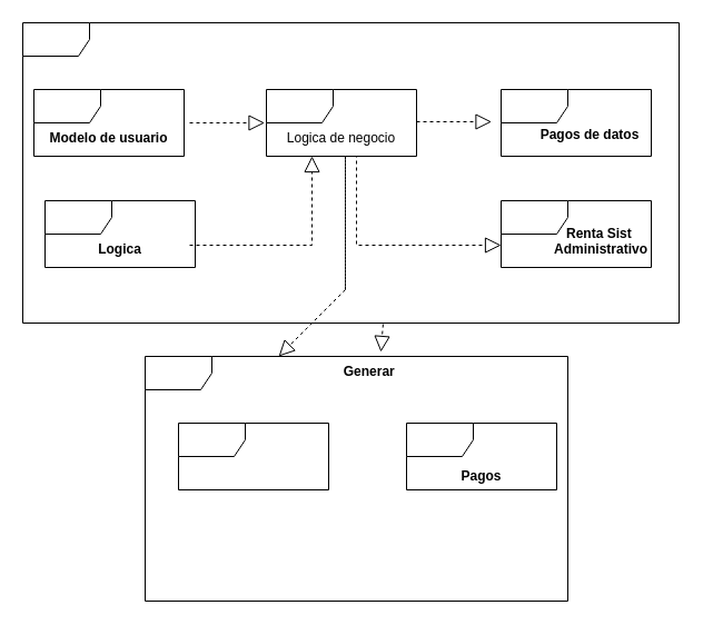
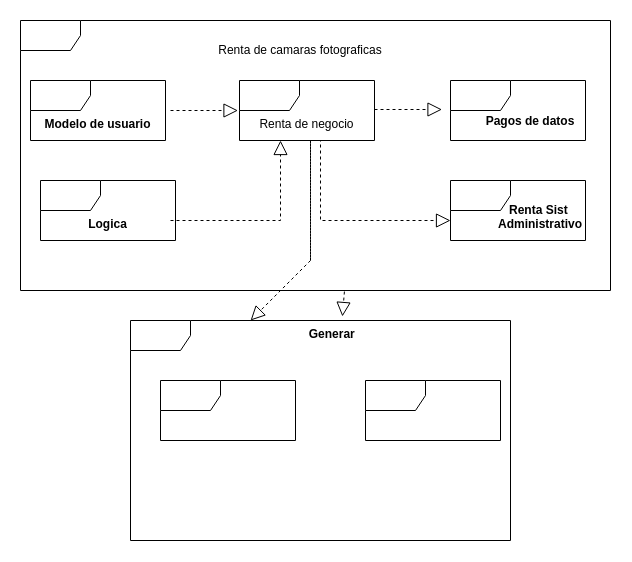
  <mxCell id="0" />
  <mxCell id="1" parent="0" />
  <mxCell id="2" value="" style="shape=umlFrame;whiteSpace=wrap;html=1;" vertex="1" parent="1"><mxGeometry x="20" width="590" height="270" as="geometry" y="20" /></mxCell>
+ <mxCell id="3" value="Renta de camaras fotograficas" style="text;html=1;strokeColor=none;fillColor=none;align=center;verticalAlign=middle;whiteSpace=wrap;rounded=0;" vertex="1" parent="1"><mxGeometry x="215" y="35" width="170" height="30" as="geometry" /></mxCell>
  <mxCell id="4" value="" style="shape=umlFrame;whiteSpace=wrap;html=1;" vertex="1" parent="1"><mxGeometry x="30" y="80" width="135" height="60" as="geometry" /></mxCell>
  <mxCell id="5" value="Modelo de usuario" style="text;align=center;fontStyle=1;verticalAlign=middle;spacingLeft=3;spacingRight=3;strokeColor=none;rotatable=0;points=[[0,0.5],[1,0.5]];portConstraint=eastwest;" vertex="1" parent="1"><mxGeometry x="57.5" y="110" width="80" height="26" as="geometry" /></mxCell>
  <mxCell id="6" value="" style="shape=umlFrame;whiteSpace=wrap;html=1;" vertex="1" parent="1"><mxGeometry x="239" y="80" width="135" height="60" as="geometry" /></mxCell>
  <mxCell id="7" value="" style="shape=umlFrame;whiteSpace=wrap;html=1;" vertex="1" parent="1"><mxGeometry x="450" y="80" width="135" height="60" as="geometry" /></mxCell>
- <mxCell id="8" value="Logica de negocio" style="text;align=center;fontStyle=0;verticalAlign=middle;spacingLeft=3;spacingRight=3;strokeColor=none;rotatable=0;points=[[0,0.5],[1,0.5]];portConstraint=eastwest;" vertex="1" parent="1"><mxGeometry x="266.5" y="110" width="80" height="26" as="geometry" /></mxCell>
+ <mxCell id="8" value="Renta de negocio" style="text;align=center;fontStyle=0;verticalAlign=middle;spacingLeft=3;spacingRight=3;strokeColor=none;rotatable=0;points=[[0,0.5],[1,0.5]];portConstraint=eastwest;" vertex="1" parent="1"><mxGeometry x="266.5" y="110" width="80" height="26" as="geometry" /></mxCell>
  <mxCell id="9" value="Pagos de datos&#10;" style="text;align=center;fontStyle=1;verticalAlign=middle;spacingLeft=3;spacingRight=3;strokeColor=none;rotatable=0;points=[[0,0.5],[1,0.5]];portConstraint=eastwest;" vertex="1" parent="1"><mxGeometry x="490" y="114" width="80" height="26" as="geometry" /></mxCell>
  <mxCell id="10" value="" style="shape=umlFrame;whiteSpace=wrap;html=1;" vertex="1" parent="1"><mxGeometry x="40" y="180" width="135" height="60" as="geometry" /></mxCell>
  <mxCell id="11" value="Logica" style="text;align=center;fontStyle=1;verticalAlign=middle;spacingLeft=3;spacingRight=3;strokeColor=none;rotatable=0;points=[[0,0.5],[1,0.5]];portConstraint=eastwest;" vertex="1" parent="1"><mxGeometry x="67.5" y="210" width="80" height="26" as="geometry" /></mxCell>
  <mxCell id="12" value="" style="shape=umlFrame;whiteSpace=wrap;html=1;" vertex="1" parent="1"><mxGeometry x="450" y="180" width="135" height="60" as="geometry" /></mxCell>
  <mxCell id="13" value="Renta Sist &#10;Administrativo&#10;" style="text;align=center;fontStyle=1;verticalAlign=middle;spacingLeft=3;spacingRight=3;strokeColor=none;rotatable=0;points=[[0,0.5],[1,0.5]];portConstraint=eastwest;" vertex="1" parent="1"><mxGeometry x="500" y="210" width="80" height="26" as="geometry" /></mxCell>
  <mxCell id="14" value="" style="endArrow=block;dashed=1;endFill=0;endSize=12;html=1;rounded=0;" edge="1" parent="1"><mxGeometry width="160" relative="1" as="geometry"><mxPoint x="170" y="220" as="sourcePoint" /><mxPoint x="280" y="140" as="targetPoint" /><Array as="points"><mxPoint x="170" y="220" /><mxPoint x="280" y="220" /></Array></mxGeometry></mxCell>
  <mxCell id="15" value="" style="endArrow=block;dashed=1;endFill=0;endSize=12;html=1;rounded=0;" edge="1" parent="1"><mxGeometry width="160" relative="1" as="geometry"><mxPoint x="170" y="110" as="sourcePoint" /><mxPoint x="237.5" y="110" as="targetPoint" /><Array as="points"><mxPoint x="237.5" y="110" /></Array></mxGeometry></mxCell>
  <mxCell id="16" value="" style="endArrow=block;dashed=1;endFill=0;endSize=12;html=1;rounded=0;" edge="1" parent="1"><mxGeometry width="160" relative="1" as="geometry"><mxPoint x="374" y="109" as="sourcePoint" /><mxPoint x="441.5" y="109" as="targetPoint" /><Array as="points"><mxPoint x="441.5" y="109" /></Array></mxGeometry></mxCell>
  <mxCell id="17" value="" style="endArrow=block;dashed=1;endFill=0;endSize=12;html=1;rounded=0;" edge="1" parent="1"><mxGeometry width="160" relative="1" as="geometry"><mxPoint x="310" y="140" as="sourcePoint" /><mxPoint x="450" y="220" as="targetPoint" /><Array as="points"><mxPoint x="340" y="140" /><mxPoint x="320" y="140" /><mxPoint x="320" y="220" /></Array></mxGeometry></mxCell>
  <mxCell id="18" value="" style="shape=umlFrame;whiteSpace=wrap;html=1;" vertex="1" parent="1"><mxGeometry x="130" y="320" width="380" height="220" as="geometry" /></mxCell>
  <mxCell id="19" value="" style="shape=umlFrame;whiteSpace=wrap;html=1;" vertex="1" parent="1"><mxGeometry x="160" y="380" width="135" height="60" as="geometry" /></mxCell>
  <mxCell id="20" value="" style="shape=umlFrame;whiteSpace=wrap;html=1;" vertex="1" parent="1"><mxGeometry x="365" y="380" width="135" height="60" as="geometry" /></mxCell>
  <mxCell id="21" value="Generar" style="text;align=center;fontStyle=1;verticalAlign=middle;spacingLeft=3;spacingRight=3;strokeColor=none;rotatable=0;points=[[0,0.5],[1,0.5]];portConstraint=eastwest;" vertex="1" parent="1"><mxGeometry x="260" y="320" width="143.5" height="26" as="geometry" /></mxCell>
- <mxCell id="22" value="Pagos" style="text;align=center;fontStyle=1;verticalAlign=middle;spacingLeft=3;spacingRight=3;strokeColor=none;rotatable=0;points=[[0,0.5],[1,0.5]];portConstraint=eastwest;" vertex="1" parent="1"><mxGeometry x="392.5" y="414" width="80" height="26" as="geometry" /></mxCell>
  <mxCell id="23" value="" style="endArrow=block;dashed=1;endFill=0;endSize=12;html=1;rounded=0;entryX=0.316;entryY=0;entryDx=0;entryDy=0;entryPerimeter=0;" edge="1" parent="1" target="18"><mxGeometry width="160" relative="1" as="geometry"><mxPoint x="310" y="260" as="sourcePoint" /><mxPoint x="420" y="260" as="targetPoint" /><Array as="points"><mxPoint x="310" y="140" /><mxPoint x="310" y="260" /></Array></mxGeometry></mxCell>
  <mxCell id="24" value="" style="endArrow=block;dashed=1;endFill=0;endSize=12;html=1;rounded=0;exitX=0.549;exitY=1.004;exitDx=0;exitDy=0;exitPerimeter=0;entryX=0.571;entryY=-0.154;entryDx=0;entryDy=0;entryPerimeter=0;" edge="1" parent="1" source="2" target="21"><mxGeometry width="160" relative="1" as="geometry"><mxPoint x="312.5" y="280" as="sourcePoint" /><mxPoint x="390" y="310" as="targetPoint" /></mxGeometry></mxCell>
